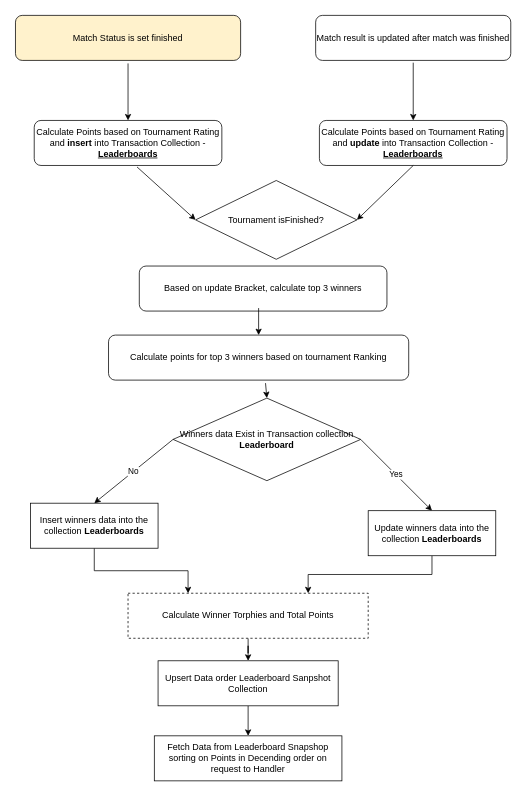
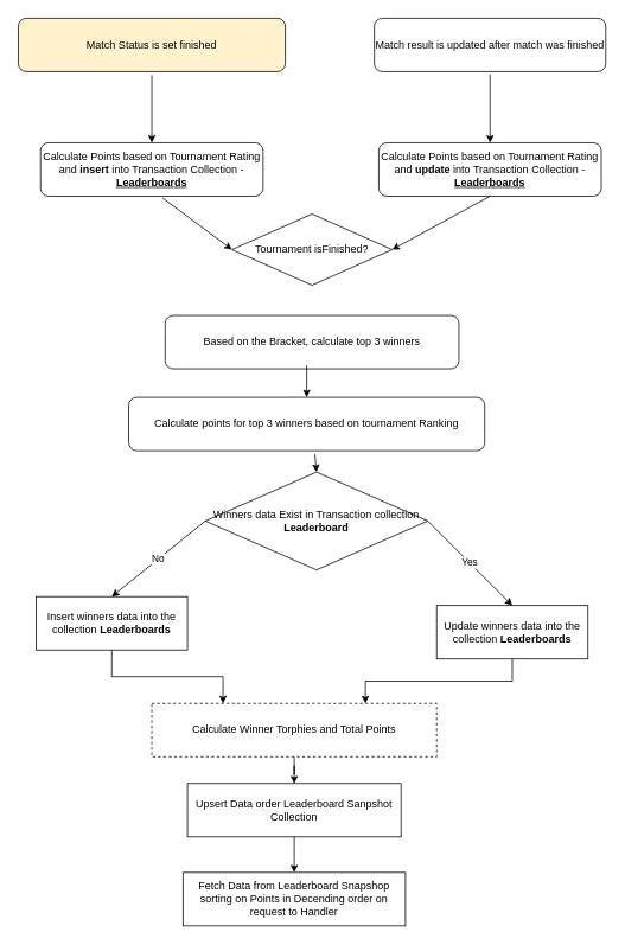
  <mxCell id="0" />
  <mxCell id="1" parent="0" />
  <mxCell id="2" value="Match Status is set finished" style="rounded=1;whiteSpace=wrap;html=1;fillColor=#fff2cc;" vertex="1" parent="1"><mxGeometry x="20" y="20" width="300" height="60" as="geometry" /></mxCell>
  <mxCell id="3" value="Calculate Points based on Tournament Rating and &lt;b&gt;insert &lt;/b&gt;into Transaction Collection - &lt;u&gt;&lt;b&gt;Leaderboards&lt;/b&gt;&lt;/u&gt;" style="rounded=1;whiteSpace=wrap;html=1;" vertex="1" parent="1"><mxGeometry x="45" y="160" width="250" height="60" as="geometry" /></mxCell>
  <mxCell id="4" value="" style="endArrow=classic;html=1;entryX=0.5;entryY=0;entryDx=0;entryDy=0;" edge="1" parent="1" target="3"><mxGeometry width="50" height="50" relative="1" as="geometry"><mxPoint x="170" y="84" as="sourcePoint" /><mxPoint x="370" y="170" as="targetPoint" /></mxGeometry></mxCell>
  <mxCell id="5" value="Match result is updated after match was finished" style="rounded=1;whiteSpace=wrap;html=1;" vertex="1" parent="1"><mxGeometry x="420" y="20" width="260" height="60" as="geometry" /></mxCell>
  <mxCell id="6" value="" style="endArrow=classic;html=1;entryX=0.5;entryY=0;entryDx=0;entryDy=0;" edge="1" parent="1" target="7"><mxGeometry width="50" height="50" relative="1" as="geometry"><mxPoint x="550" y="83" as="sourcePoint" /><mxPoint x="370" y="170" as="targetPoint" /></mxGeometry></mxCell>
  <mxCell id="7" value="Calculate Points based on Tournament Rating and &lt;b&gt;update &lt;/b&gt;into Transaction Collection - &lt;u&gt;&lt;b&gt;Leaderboards&lt;/b&gt;&lt;/u&gt;" style="rounded=1;whiteSpace=wrap;html=1;" vertex="1" parent="1"><mxGeometry x="425" y="160" width="250" height="60" as="geometry" /></mxCell>
- <mxCell id="8" value="Based on update Bracket, calculate top 3 winners" style="rounded=1;whiteSpace=wrap;html=1;" vertex="1" parent="1"><mxGeometry x="185" y="354" width="330" height="60" as="geometry" /></mxCell>
+ <mxCell id="8" value="Based on the Bracket, calculate top 3 winners" style="rounded=1;whiteSpace=wrap;html=1;" vertex="1" parent="1"><mxGeometry x="185" y="354" width="330" height="60" as="geometry" /></mxCell>
  <mxCell id="9" value="Calculate points for top 3 winners based on tournament Ranking" style="rounded=1;whiteSpace=wrap;html=1;" vertex="1" parent="1"><mxGeometry x="144" y="446" width="400" height="60" as="geometry" /></mxCell>
  <mxCell id="10" value="Winners data Exist in Transaction collection &lt;b&gt;Leaderboard&lt;/b&gt;" style="rhombus;whiteSpace=wrap;html=1;" vertex="1" parent="1"><mxGeometry x="230" y="530" width="250" height="110" as="geometry" /></mxCell>
  <mxCell id="11" style="edgeStyle=orthogonalEdgeStyle;rounded=0;orthogonalLoop=1;jettySize=auto;html=1;entryX=0.25;entryY=0;entryDx=0;entryDy=0;" edge="1" parent="1" source="12" target="20"><mxGeometry relative="1" as="geometry" /></mxCell>
  <mxCell id="12" value="Insert winners data into the collection &lt;b&gt;Leaderboards&lt;/b&gt;" style="rounded=0;whiteSpace=wrap;html=1;" vertex="1" parent="1"><mxGeometry x="40" y="670" width="170" height="60" as="geometry" /></mxCell>
  <mxCell id="13" style="edgeStyle=orthogonalEdgeStyle;rounded=0;orthogonalLoop=1;jettySize=auto;html=1;entryX=0.75;entryY=0;entryDx=0;entryDy=0;" edge="1" parent="1" source="14" target="20"><mxGeometry relative="1" as="geometry" /></mxCell>
  <mxCell id="14" value="Update winners data into the collection &lt;b&gt;Leaderboards&lt;/b&gt;" style="rounded=0;whiteSpace=wrap;html=1;" vertex="1" parent="1"><mxGeometry x="490" y="680" width="170" height="60" as="geometry" /></mxCell>
  <mxCell id="15" value="No" style="endArrow=classic;html=1;exitX=0;exitY=0.5;exitDx=0;exitDy=0;entryX=0.5;entryY=0;entryDx=0;entryDy=0;" edge="1" parent="1" source="10" target="12"><mxGeometry width="50" height="50" relative="1" as="geometry"><mxPoint x="270" y="670" as="sourcePoint" /><mxPoint x="320" y="620" as="targetPoint" /></mxGeometry></mxCell>
  <mxCell id="16" value="Yes" style="endArrow=classic;html=1;exitX=1;exitY=0.5;exitDx=0;exitDy=0;entryX=0.5;entryY=0;entryDx=0;entryDy=0;" edge="1" parent="1" source="10" target="14"><mxGeometry width="50" height="50" relative="1" as="geometry"><mxPoint x="240" y="710" as="sourcePoint" /><mxPoint x="290" y="660" as="targetPoint" /></mxGeometry></mxCell>
  <mxCell id="17" value="" style="endArrow=classic;html=1;entryX=0.5;entryY=0;entryDx=0;entryDy=0;" edge="1" parent="1" target="9"><mxGeometry width="50" height="50" relative="1" as="geometry"><mxPoint x="344" y="410" as="sourcePoint" /><mxPoint x="344" y="431" as="targetPoint" /></mxGeometry></mxCell>
  <mxCell id="18" value="" style="endArrow=classic;html=1;entryX=0.5;entryY=0;entryDx=0;entryDy=0;exitX=0.523;exitY=1.067;exitDx=0;exitDy=0;exitPerimeter=0;" edge="1" parent="1" source="9" target="10"><mxGeometry width="50" height="50" relative="1" as="geometry"><mxPoint x="270" y="500" as="sourcePoint" /><mxPoint x="320" y="450" as="targetPoint" /></mxGeometry></mxCell>
  <mxCell id="19" style="edgeStyle=orthogonalEdgeStyle;rounded=0;orthogonalLoop=1;jettySize=auto;html=1;entryX=0.5;entryY=0;entryDx=0;entryDy=0;" edge="1" parent="1" source="20" target="25"><mxGeometry relative="1" as="geometry" /></mxCell>
  <mxCell id="20" value="Calculate Winner Torphies and Total Points" style="rounded=0;whiteSpace=wrap;html=1;dashed=1;" vertex="1" parent="1"><mxGeometry x="170" y="790" width="320" height="60" as="geometry" /></mxCell>
- <mxCell id="21" value="Tournament isFinished?" style="rhombus;whiteSpace=wrap;html=1;" vertex="1" parent="1"><mxGeometry x="260" y="240" width="215" height="105" as="geometry" /></mxCell>
+ <mxCell id="21" value="Tournament isFinished?" style="rhombus;whiteSpace=wrap;html=1;" vertex="1" parent="1"><mxGeometry x="260" y="240" width="180" height="80" as="geometry" /></mxCell>
  <mxCell id="22" value="" style="endArrow=classic;html=1;exitX=0.548;exitY=1.033;exitDx=0;exitDy=0;exitPerimeter=0;entryX=0;entryY=0.5;entryDx=0;entryDy=0;" edge="1" parent="1" source="3" target="21"><mxGeometry width="50" height="50" relative="1" as="geometry"><mxPoint x="270" y="320" as="sourcePoint" /><mxPoint x="320" y="270" as="targetPoint" /></mxGeometry></mxCell>
  <mxCell id="23" value="" style="endArrow=classic;html=1;exitX=0.5;exitY=1;exitDx=0;exitDy=0;entryX=1;entryY=0.5;entryDx=0;entryDy=0;" edge="1" parent="1" source="7" target="21"><mxGeometry width="50" height="50" relative="1" as="geometry"><mxPoint x="270" y="320" as="sourcePoint" /><mxPoint x="320" y="270" as="targetPoint" /></mxGeometry></mxCell>
  <mxCell id="24" style="edgeStyle=orthogonalEdgeStyle;rounded=0;orthogonalLoop=1;jettySize=auto;html=1;exitX=0.5;exitY=1;exitDx=0;exitDy=0;entryX=0.5;entryY=0;entryDx=0;entryDy=0;" edge="1" parent="1" source="25" target="26"><mxGeometry relative="1" as="geometry" /></mxCell>
  <mxCell id="25" value="Upsert Data order Leaderboard Sanpshot Collection" style="rounded=0;whiteSpace=wrap;html=1;" vertex="1" parent="1"><mxGeometry x="210" y="880" width="240" height="60" as="geometry" /></mxCell>
  <mxCell id="26" value="Fetch Data from Leaderboard Snapshop sorting on Points in Decending order on request to Handler" style="rounded=0;whiteSpace=wrap;html=1;" vertex="1" parent="1"><mxGeometry x="205" y="980" width="250" height="60" as="geometry" /></mxCell>
